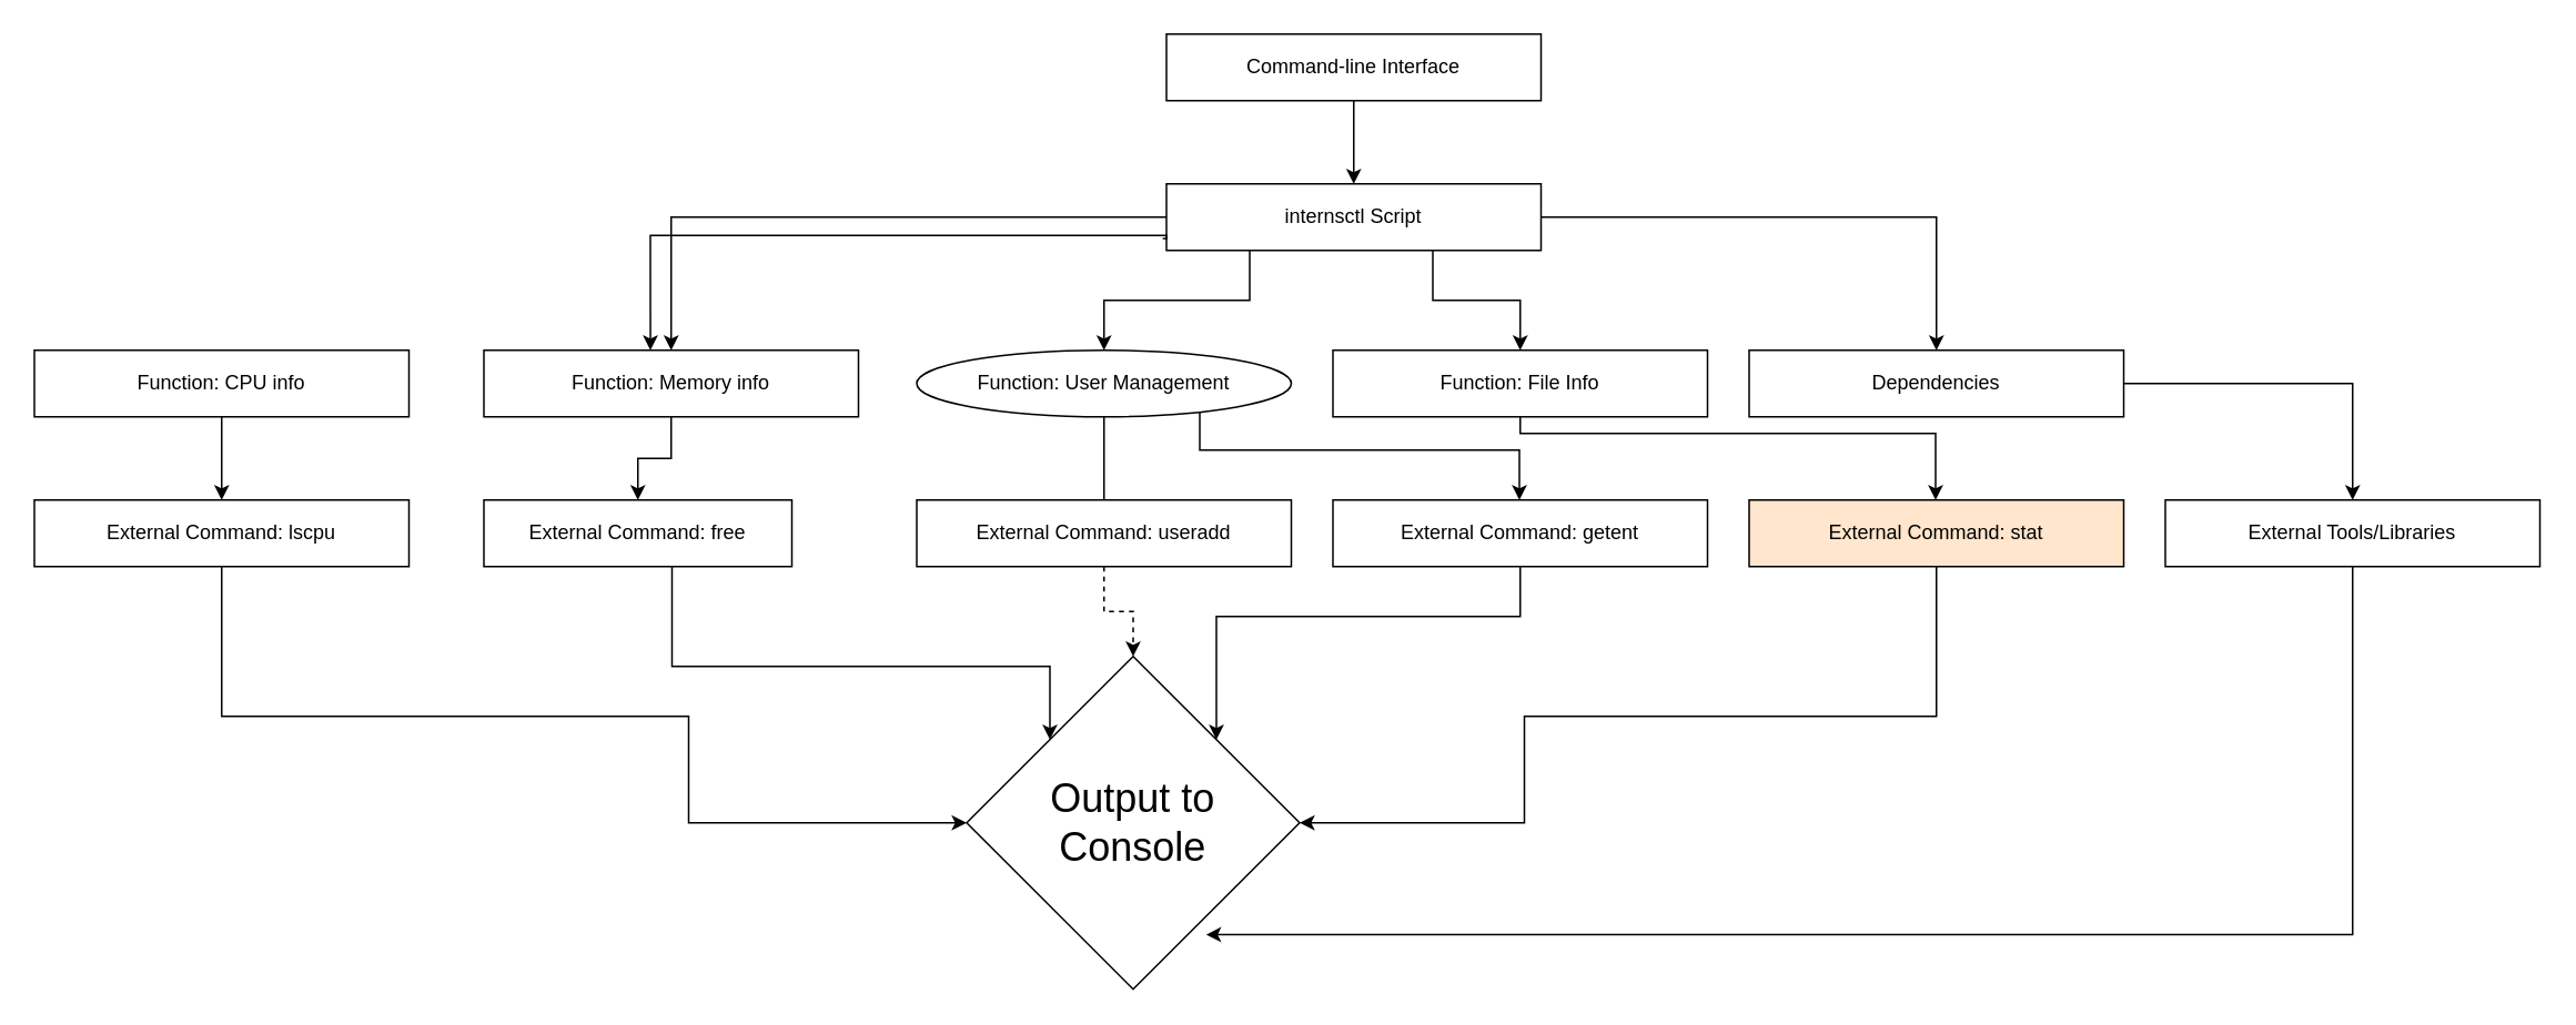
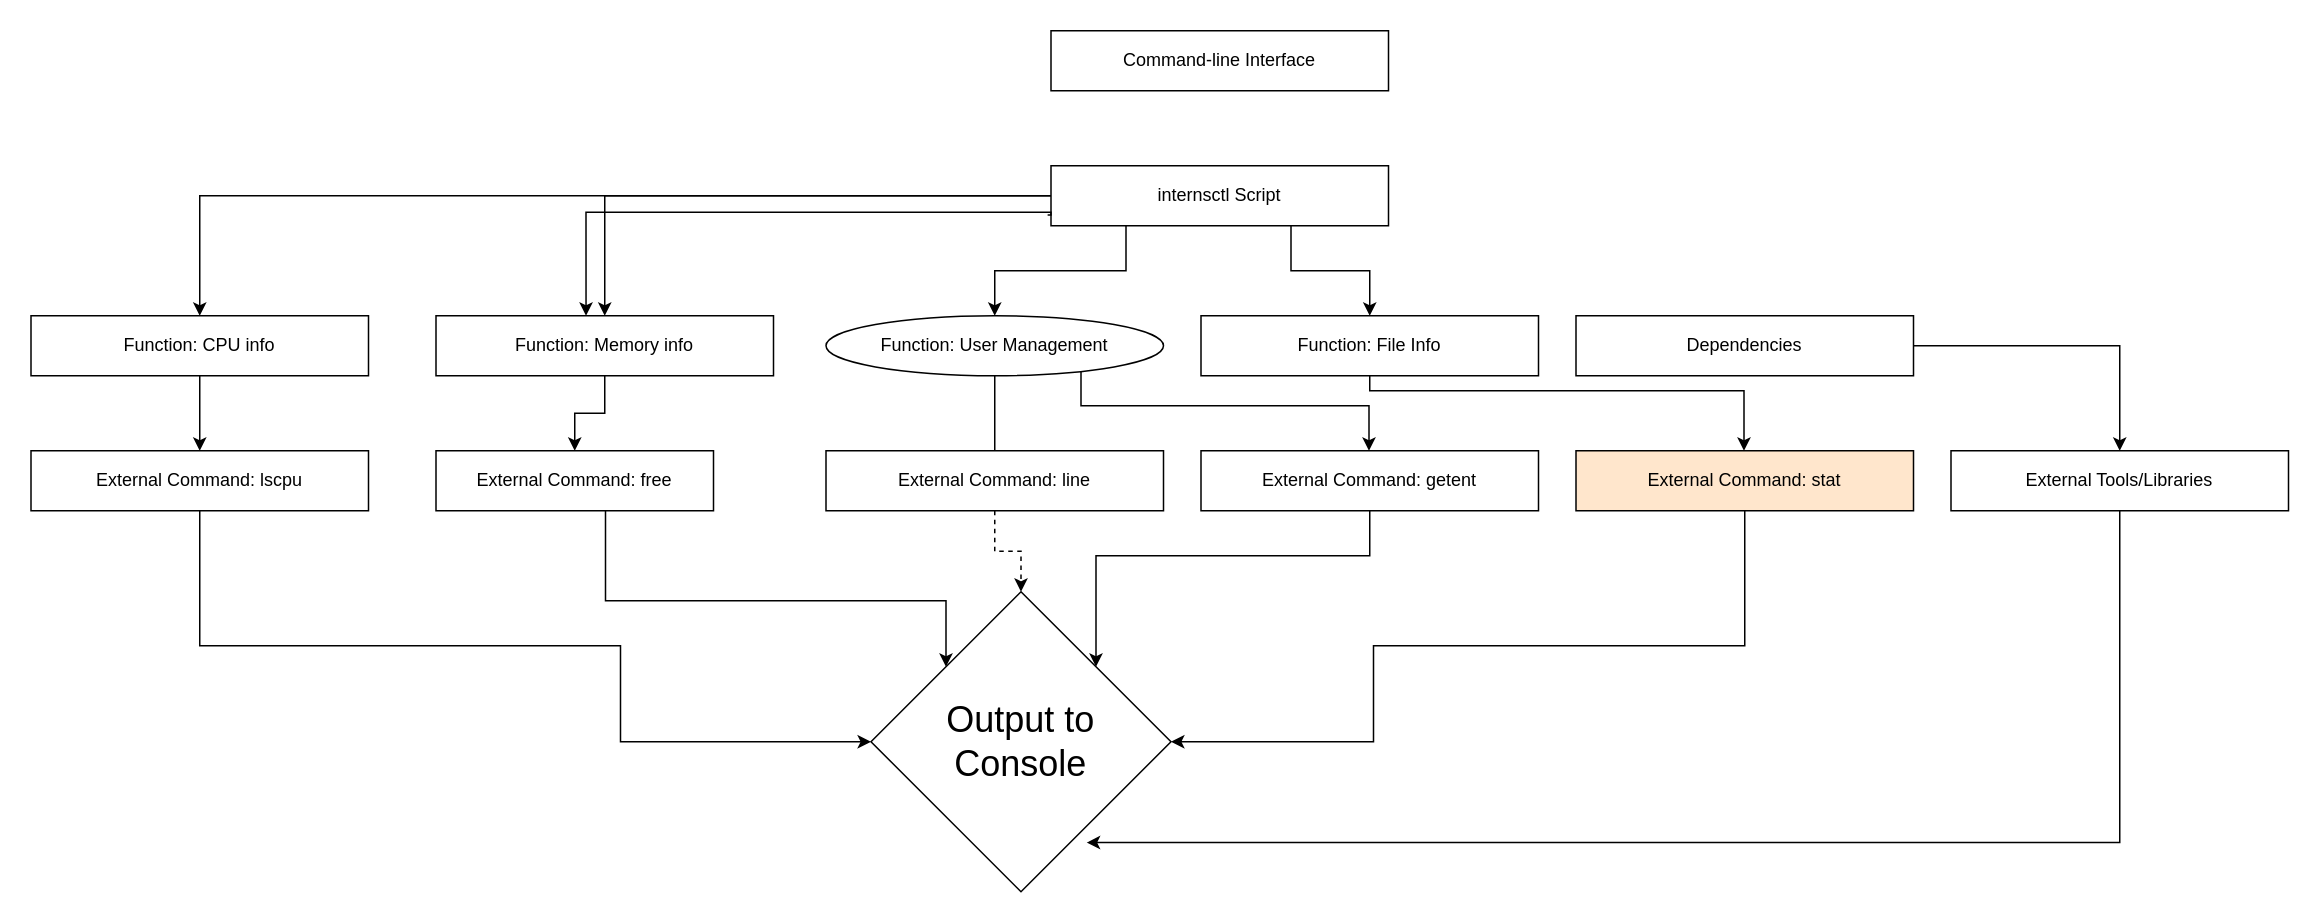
  <mxCell id="0" />
  <mxCell id="1" parent="0" />
- <mxCell id="2" style="edgeStyle=orthogonalEdgeStyle;rounded=0;orthogonalLoop=1;jettySize=auto;html=1;entryX=0.5;entryY=0;entryDx=0;entryDy=0;" edge="1" parent="1" source="3" target="8"><mxGeometry relative="1" as="geometry" /></mxCell>
  <mxCell id="3" value="Command-line Interface" style="rounded=0;whiteSpace=wrap;html=1;" vertex="1" parent="1"><mxGeometry x="700" y="20" width="225" height="40" as="geometry" /></mxCell>
- <mxCell id="4" style="edgeStyle=orthogonalEdgeStyle;rounded=0;orthogonalLoop=1;jettySize=auto;html=1;" edge="1" parent="1" source="8" target="19"><mxGeometry relative="1" as="geometry" /></mxCell>
+ <mxCell id="4" style="edgeStyle=orthogonalEdgeStyle;rounded=0;orthogonalLoop=1;jettySize=auto;html=1;entryX=0.5;entryY=0;entryDx=0;entryDy=0;" edge="1" parent="1" source="8" target="10"><mxGeometry relative="1" as="geometry" /></mxCell>
  <mxCell id="5" style="edgeStyle=orthogonalEdgeStyle;rounded=0;orthogonalLoop=1;jettySize=auto;html=1;entryX=0.5;entryY=0;entryDx=0;entryDy=0;" edge="1" parent="1" source="8" target="15"><mxGeometry relative="1" as="geometry"><Array as="points"><mxPoint x="750" y="180" /><mxPoint x="662" y="180" /></Array></mxGeometry></mxCell>
  <mxCell id="6" style="edgeStyle=orthogonalEdgeStyle;rounded=0;orthogonalLoop=1;jettySize=auto;html=1;entryX=0.5;entryY=0;entryDx=0;entryDy=0;" edge="1" parent="1" source="8" target="17"><mxGeometry relative="1" as="geometry"><Array as="points"><mxPoint x="860" y="180" /><mxPoint x="913" y="180" /></Array></mxGeometry></mxCell>
  <mxCell id="7" style="edgeStyle=orthogonalEdgeStyle;rounded=0;orthogonalLoop=1;jettySize=auto;html=1;" edge="1" parent="1" source="8" target="12"><mxGeometry relative="1" as="geometry" /></mxCell>
  <mxCell id="8" value="internsctl Script" style="rounded=0;whiteSpace=wrap;html=1;" vertex="1" parent="1"><mxGeometry x="700" y="110" width="225" height="40" as="geometry" /></mxCell>
  <mxCell id="9" style="edgeStyle=orthogonalEdgeStyle;rounded=0;orthogonalLoop=1;jettySize=auto;html=1;entryX=0.5;entryY=0;entryDx=0;entryDy=0;" edge="1" parent="1" source="10" target="28"><mxGeometry relative="1" as="geometry" /></mxCell>
  <mxCell id="10" value="Function: CPU info" style="rounded=0;whiteSpace=wrap;html=1;" vertex="1" parent="1"><mxGeometry x="20" y="210" width="225" height="40" as="geometry" /></mxCell>
  <mxCell id="11" style="edgeStyle=orthogonalEdgeStyle;rounded=0;orthogonalLoop=1;jettySize=auto;html=1;entryX=0.5;entryY=0;entryDx=0;entryDy=0;" edge="1" parent="1" source="12" target="22"><mxGeometry relative="1" as="geometry" /></mxCell>
  <mxCell id="12" value="Function: Memory info" style="rounded=0;whiteSpace=wrap;html=1;" vertex="1" parent="1"><mxGeometry x="290" y="210" width="225" height="40" as="geometry" /></mxCell>
  <mxCell id="13" style="edgeStyle=orthogonalEdgeStyle;rounded=0;orthogonalLoop=1;jettySize=auto;html=1;entryX=0.5;entryY=0;entryDx=0;entryDy=0;endArrow=none;" edge="1" parent="1" source="15" target="24"><mxGeometry relative="1" as="geometry" /></mxCell>
  <mxCell id="14" style="edgeStyle=orthogonalEdgeStyle;rounded=0;orthogonalLoop=1;jettySize=auto;html=1;" edge="1" parent="1" source="15" target="26"><mxGeometry relative="1" as="geometry"><Array as="points"><mxPoint x="720" y="270" /><mxPoint x="912" y="270" /></Array></mxGeometry></mxCell>
  <mxCell id="15" value="Function: User Management" style="ellipse;whiteSpace=wrap;html=1;" vertex="1" parent="1"><mxGeometry x="550" y="210" width="225" height="40" as="geometry" /></mxCell>
  <mxCell id="16" style="edgeStyle=orthogonalEdgeStyle;rounded=0;orthogonalLoop=1;jettySize=auto;html=1;" edge="1" parent="1" source="17" target="30"><mxGeometry relative="1" as="geometry"><Array as="points"><mxPoint x="912" y="260" /><mxPoint x="1162" y="260" /></Array></mxGeometry></mxCell>
  <mxCell id="17" value="Function: File Info" style="rounded=0;whiteSpace=wrap;html=1;" vertex="1" parent="1"><mxGeometry x="800" y="210" width="225" height="40" as="geometry" /></mxCell>
  <mxCell id="18" style="edgeStyle=orthogonalEdgeStyle;rounded=0;orthogonalLoop=1;jettySize=auto;html=1;" edge="1" parent="1" source="19" target="31"><mxGeometry relative="1" as="geometry" /></mxCell>
  <mxCell id="19" value="Dependencies" style="rounded=0;whiteSpace=wrap;html=1;" vertex="1" parent="1"><mxGeometry x="1050" y="210" width="225" height="40" as="geometry" /></mxCell>
  <mxCell id="20" style="edgeStyle=orthogonalEdgeStyle;rounded=0;orthogonalLoop=1;jettySize=auto;html=1;entryX=0.921;entryY=-0.035;entryDx=0;entryDy=0;entryPerimeter=0;exitX=-0.01;exitY=0.822;exitDx=0;exitDy=0;exitPerimeter=0;" edge="1" parent="1" source="8"><mxGeometry relative="1" as="geometry"><mxPoint x="592.81" y="141.4" as="sourcePoint" /><mxPoint x="390.035" y="210" as="targetPoint" /><Array as="points"><mxPoint x="700" y="143" /><mxPoint x="700" y="141" /><mxPoint x="390" y="141" /></Array></mxGeometry></mxCell>
  <mxCell id="21" style="edgeStyle=orthogonalEdgeStyle;rounded=0;orthogonalLoop=1;jettySize=auto;html=1;entryX=0;entryY=0;entryDx=0;entryDy=0;" edge="1" parent="1" source="22" target="32"><mxGeometry relative="1" as="geometry"><Array as="points"><mxPoint x="403" y="400" /><mxPoint x="630" y="400" /></Array></mxGeometry></mxCell>
  <mxCell id="22" value="External Command: free" style="rounded=0;whiteSpace=wrap;html=1;" vertex="1" parent="1"><mxGeometry x="290" y="300" width="185" height="40" as="geometry" /></mxCell>
  <mxCell id="23" value="" style="edgeStyle=orthogonalEdgeStyle;rounded=0;orthogonalLoop=1;jettySize=auto;html=1;dashed=1;" edge="1" parent="1" source="24" target="32"><mxGeometry relative="1" as="geometry" /></mxCell>
- <mxCell id="24" value="External Command: useradd" style="rounded=0;whiteSpace=wrap;html=1;" vertex="1" parent="1"><mxGeometry x="550" y="300" width="225" height="40" as="geometry" /></mxCell>
+ <mxCell id="24" value="External Command: line" style="rounded=0;whiteSpace=wrap;html=1;" vertex="1" parent="1"><mxGeometry x="550" y="300" width="225" height="40" as="geometry" /></mxCell>
  <mxCell id="25" style="edgeStyle=orthogonalEdgeStyle;rounded=0;orthogonalLoop=1;jettySize=auto;html=1;entryX=1;entryY=0;entryDx=0;entryDy=0;" edge="1" parent="1" source="26" target="32"><mxGeometry relative="1" as="geometry"><Array as="points"><mxPoint x="913" y="370" /><mxPoint x="730" y="370" /></Array></mxGeometry></mxCell>
  <mxCell id="26" value="External Command: getent" style="rounded=0;whiteSpace=wrap;html=1;" vertex="1" parent="1"><mxGeometry x="800" y="300" width="225" height="40" as="geometry" /></mxCell>
  <mxCell id="27" style="edgeStyle=orthogonalEdgeStyle;rounded=0;orthogonalLoop=1;jettySize=auto;html=1;entryX=0;entryY=0.5;entryDx=0;entryDy=0;" edge="1" parent="1" source="28" target="32"><mxGeometry relative="1" as="geometry"><Array as="points"><mxPoint x="133" y="430" /><mxPoint x="413" y="430" /><mxPoint x="413" y="494" /></Array></mxGeometry></mxCell>
  <mxCell id="28" value="External Command: lscpu" style="rounded=0;whiteSpace=wrap;html=1;" vertex="1" parent="1"><mxGeometry x="20" y="300" width="225" height="40" as="geometry" /></mxCell>
  <mxCell id="29" style="edgeStyle=orthogonalEdgeStyle;rounded=0;orthogonalLoop=1;jettySize=auto;html=1;entryX=1;entryY=0.5;entryDx=0;entryDy=0;" edge="1" parent="1" source="30" target="32"><mxGeometry relative="1" as="geometry"><Array as="points"><mxPoint x="1163" y="430" /><mxPoint x="915" y="430" /><mxPoint x="915" y="494" /></Array></mxGeometry></mxCell>
  <mxCell id="30" value="External Command: stat" style="rounded=0;whiteSpace=wrap;html=1;fillColor=#ffe6cc;" vertex="1" parent="1"><mxGeometry x="1050" y="300" width="225" height="40" as="geometry" /></mxCell>
  <mxCell id="31" value="External Tools/Libraries" style="rounded=0;whiteSpace=wrap;html=1;" vertex="1" parent="1"><mxGeometry x="1300" y="300" width="225" height="40" as="geometry" /></mxCell>
  <mxCell id="32" value="&lt;font style=&quot;font-size: 24px;&quot;&gt;Output to &lt;br&gt;Console&lt;/font&gt;" style="rhombus;whiteSpace=wrap;html=1;" vertex="1" parent="1"><mxGeometry x="580" y="394" width="200" height="200" as="geometry" /></mxCell>
  <mxCell id="33" style="edgeStyle=orthogonalEdgeStyle;rounded=0;orthogonalLoop=1;jettySize=auto;html=1;entryX=0.719;entryY=0.836;entryDx=0;entryDy=0;entryPerimeter=0;" edge="1" parent="1" source="31" target="32"><mxGeometry relative="1" as="geometry"><Array as="points"><mxPoint x="1413" y="561" /></Array></mxGeometry></mxCell>
